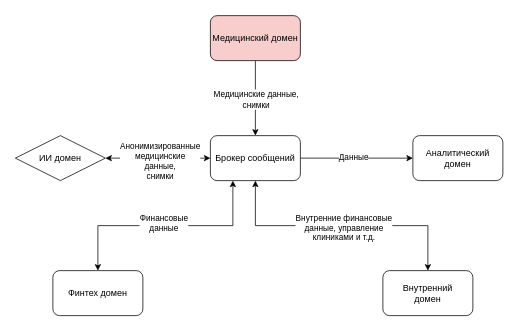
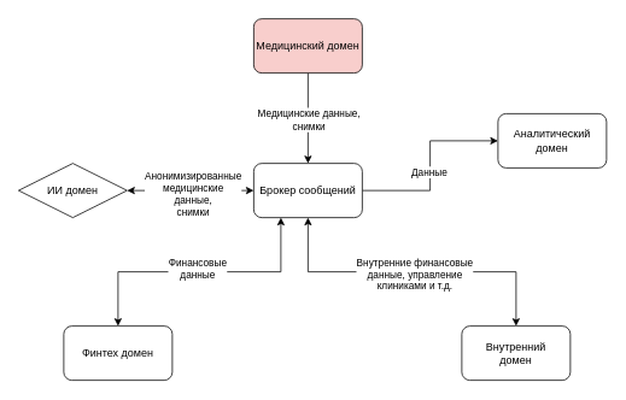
  <mxCell id="0" />
  <mxCell id="1" parent="0" />
  <mxCell id="2" style="edgeStyle=orthogonalEdgeStyle;rounded=0;orthogonalLoop=1;jettySize=auto;html=1;exitX=1;exitY=0.5;exitDx=0;exitDy=0;entryX=0;entryY=0.5;entryDx=0;entryDy=0;startArrow=classic;startFill=1;" parent="1" source="4" target="7" edge="1"><mxGeometry relative="1" as="geometry" /></mxCell>
  <mxCell id="3" value="Анонимизированные&lt;div&gt;медицинские&lt;br&gt;&lt;div&gt;данные,&lt;/div&gt;&lt;/div&gt;&lt;div&gt;снимки&lt;/div&gt;" style="edgeLabel;html=1;align=center;verticalAlign=middle;resizable=0;points=[];" parent="2" vertex="1" connectable="0"><mxGeometry x="0.034" y="-3" relative="1" as="geometry"><mxPoint as="offset" /></mxGeometry></mxCell>
  <mxCell id="4" value="ИИ домен" style="rhombus;whiteSpace=wrap;html=1;" parent="1" vertex="1"><mxGeometry x="20" y="180" width="120" height="60" as="geometry" /></mxCell>
  <mxCell id="5" style="edgeStyle=orthogonalEdgeStyle;rounded=0;orthogonalLoop=1;jettySize=auto;html=1;exitX=1;exitY=0.5;exitDx=0;exitDy=0;entryX=0;entryY=0.5;entryDx=0;entryDy=0;" parent="1" source="7" target="11" edge="1"><mxGeometry relative="1" as="geometry" /></mxCell>
  <mxCell id="6" value="Данные" style="edgeLabel;html=1;align=center;verticalAlign=middle;resizable=0;points=[];" parent="5" vertex="1" connectable="0"><mxGeometry x="-0.061" y="2" relative="1" as="geometry"><mxPoint as="offset" /></mxGeometry></mxCell>
  <mxCell id="7" value="Брокер сообщений" style="rounded=1;whiteSpace=wrap;html=1;" parent="1" vertex="1"><mxGeometry x="280" y="180" width="120" height="60" as="geometry" /></mxCell>
  <mxCell id="8" style="edgeStyle=orthogonalEdgeStyle;rounded=0;orthogonalLoop=1;jettySize=auto;html=1;exitX=0.5;exitY=0;exitDx=0;exitDy=0;entryX=0.25;entryY=1;entryDx=0;entryDy=0;startArrow=classic;startFill=1;" parent="1" source="10" target="7" edge="1"><mxGeometry relative="1" as="geometry" /></mxCell>
  <mxCell id="9" value="Финансовые&lt;div&gt;данные&lt;/div&gt;" style="edgeLabel;html=1;align=center;verticalAlign=middle;resizable=0;points=[];" parent="8" vertex="1" connectable="0"><mxGeometry x="-0.022" y="4" relative="1" as="geometry"><mxPoint as="offset" /></mxGeometry></mxCell>
  <mxCell id="10" value="Финтех домен" style="rounded=1;whiteSpace=wrap;html=1;" parent="1" vertex="1"><mxGeometry x="70" y="360" width="120" height="60" as="geometry" /></mxCell>
- <mxCell id="11" value="Аналитический домен" style="rounded=1;whiteSpace=wrap;html=1;" parent="1" vertex="1"><mxGeometry x="550" y="180" width="120" height="60" as="geometry" /></mxCell>
+ <mxCell id="11" value="Аналитический домен" style="rounded=1;whiteSpace=wrap;html=1;" parent="1" vertex="1"><mxGeometry x="550" y="125" width="120" height="60" as="geometry" /></mxCell>
  <mxCell id="12" style="edgeStyle=orthogonalEdgeStyle;rounded=0;orthogonalLoop=1;jettySize=auto;html=1;exitX=0.5;exitY=1;exitDx=0;exitDy=0;entryX=0.5;entryY=0;entryDx=0;entryDy=0;" parent="1" source="14" edge="1"><mxGeometry relative="1" as="geometry"><mxPoint x="340" y="180" as="targetPoint" /></mxGeometry></mxCell>
  <mxCell id="13" value="Медицинские данные,&lt;div&gt;снимки&lt;/div&gt;" style="edgeLabel;html=1;align=center;verticalAlign=middle;resizable=0;points=[];" parent="12" vertex="1" connectable="0"><mxGeometry x="-0.292" y="-4" relative="1" as="geometry"><mxPoint x="4" y="15" as="offset" /></mxGeometry></mxCell>
  <mxCell id="14" value="Медицинский домен" style="rounded=1;whiteSpace=wrap;html=1;fillColor=#f8cecc;" parent="1" vertex="1"><mxGeometry x="280" y="20" width="120" height="60" as="geometry" /></mxCell>
  <mxCell id="15" style="edgeStyle=orthogonalEdgeStyle;rounded=0;orthogonalLoop=1;jettySize=auto;html=1;exitX=0.5;exitY=0;exitDx=0;exitDy=0;entryX=0.5;entryY=1;entryDx=0;entryDy=0;startArrow=classic;startFill=1;" parent="1" source="17" target="7" edge="1"><mxGeometry relative="1" as="geometry" /></mxCell>
  <mxCell id="16" value="Внутренние финансовые&lt;div&gt;данные, управление&lt;/div&gt;&lt;div&gt;клиниками и т.д.&lt;/div&gt;" style="edgeLabel;html=1;align=center;verticalAlign=middle;resizable=0;points=[];" parent="15" vertex="1" connectable="0"><mxGeometry x="-0.012" y="2" relative="1" as="geometry"><mxPoint as="offset" /></mxGeometry></mxCell>
  <mxCell id="17" value="Внутренний&lt;div&gt;домен&lt;/div&gt;" style="rounded=1;whiteSpace=wrap;html=1;" parent="1" vertex="1"><mxGeometry x="510" y="360" width="120" height="60" as="geometry" /></mxCell>
